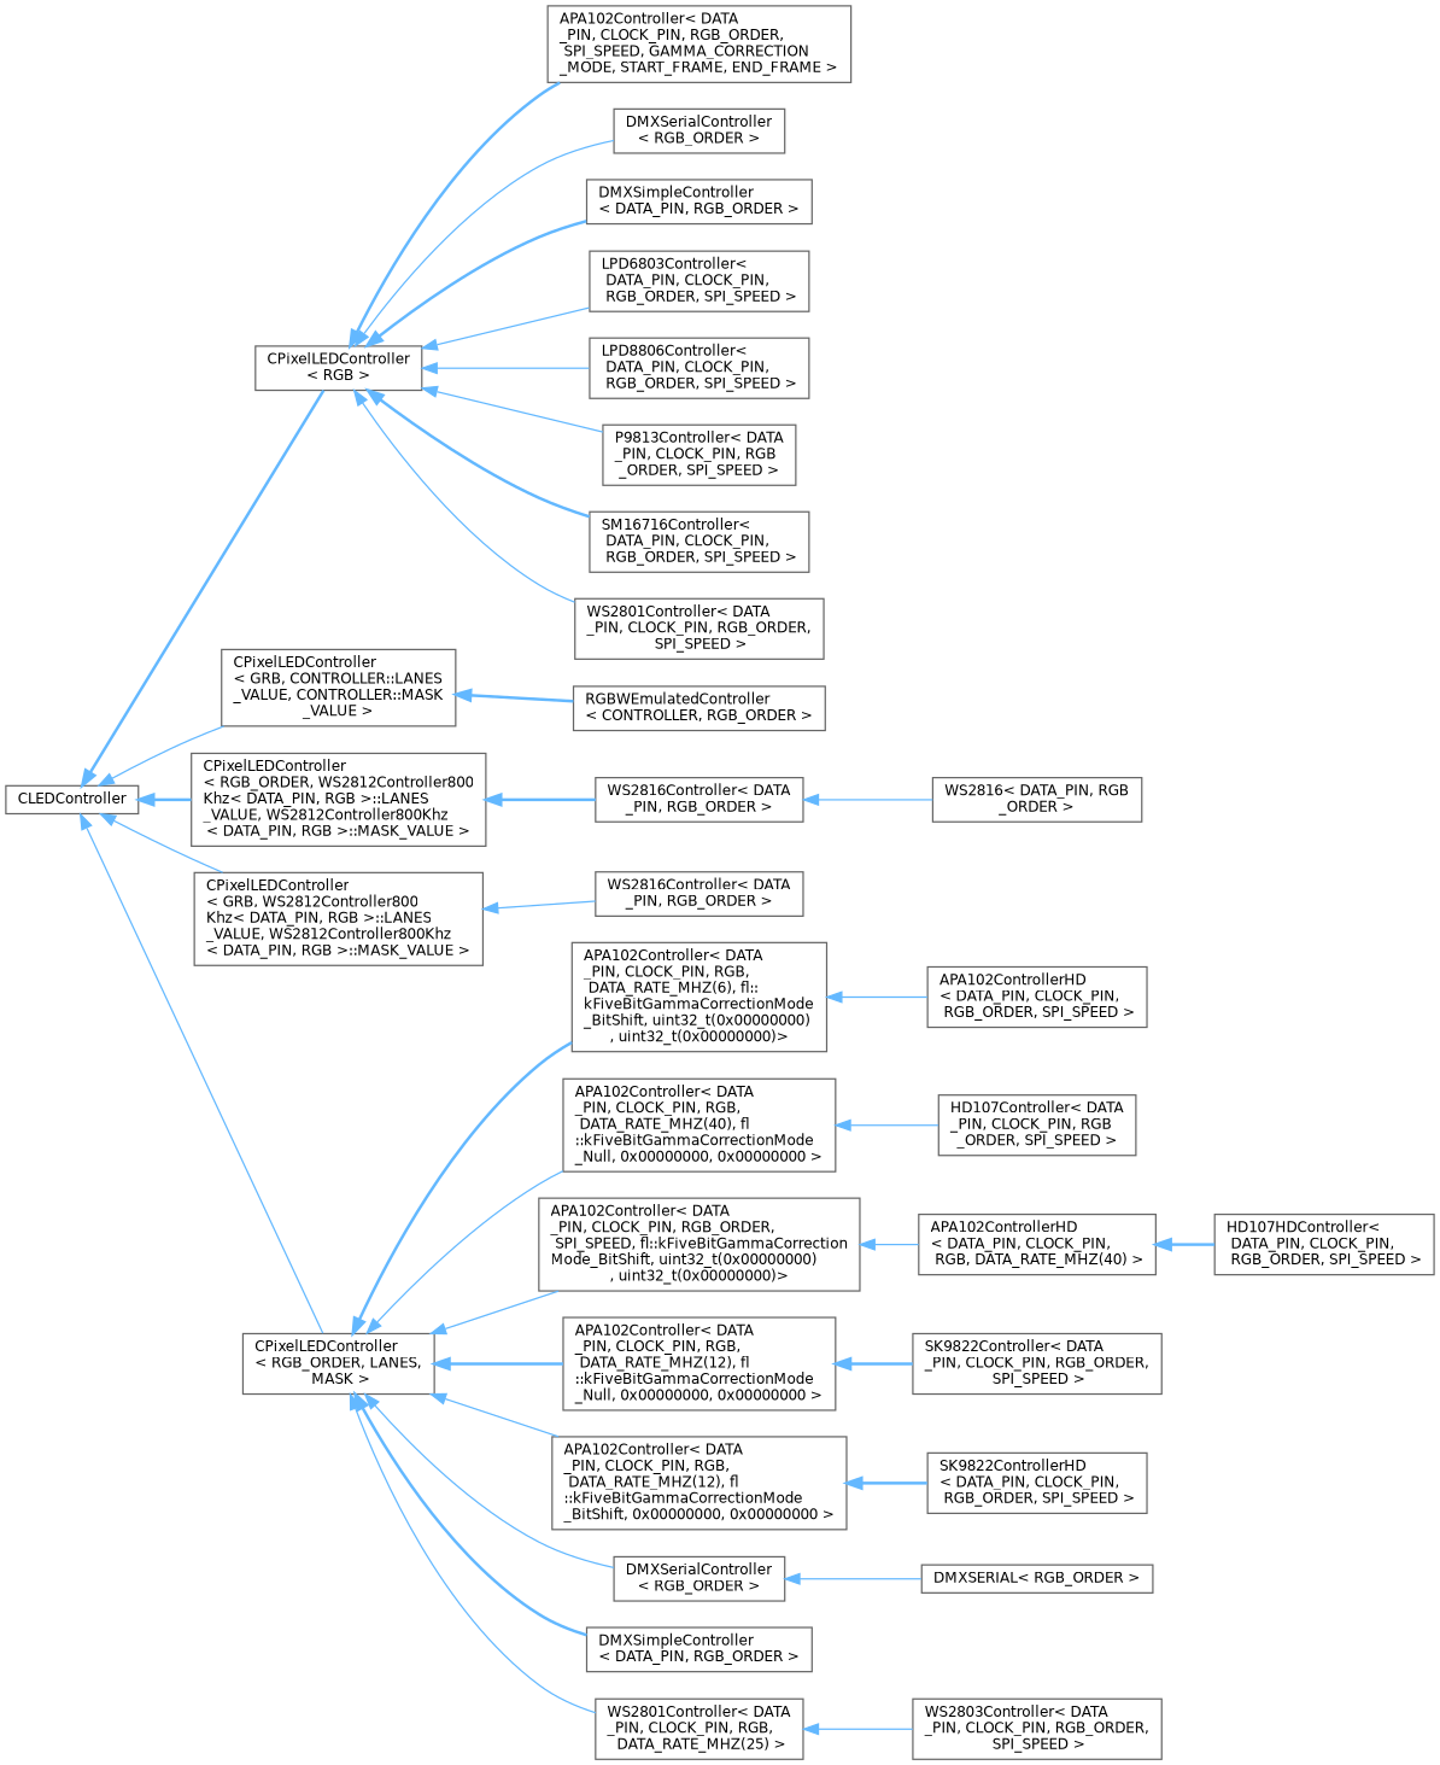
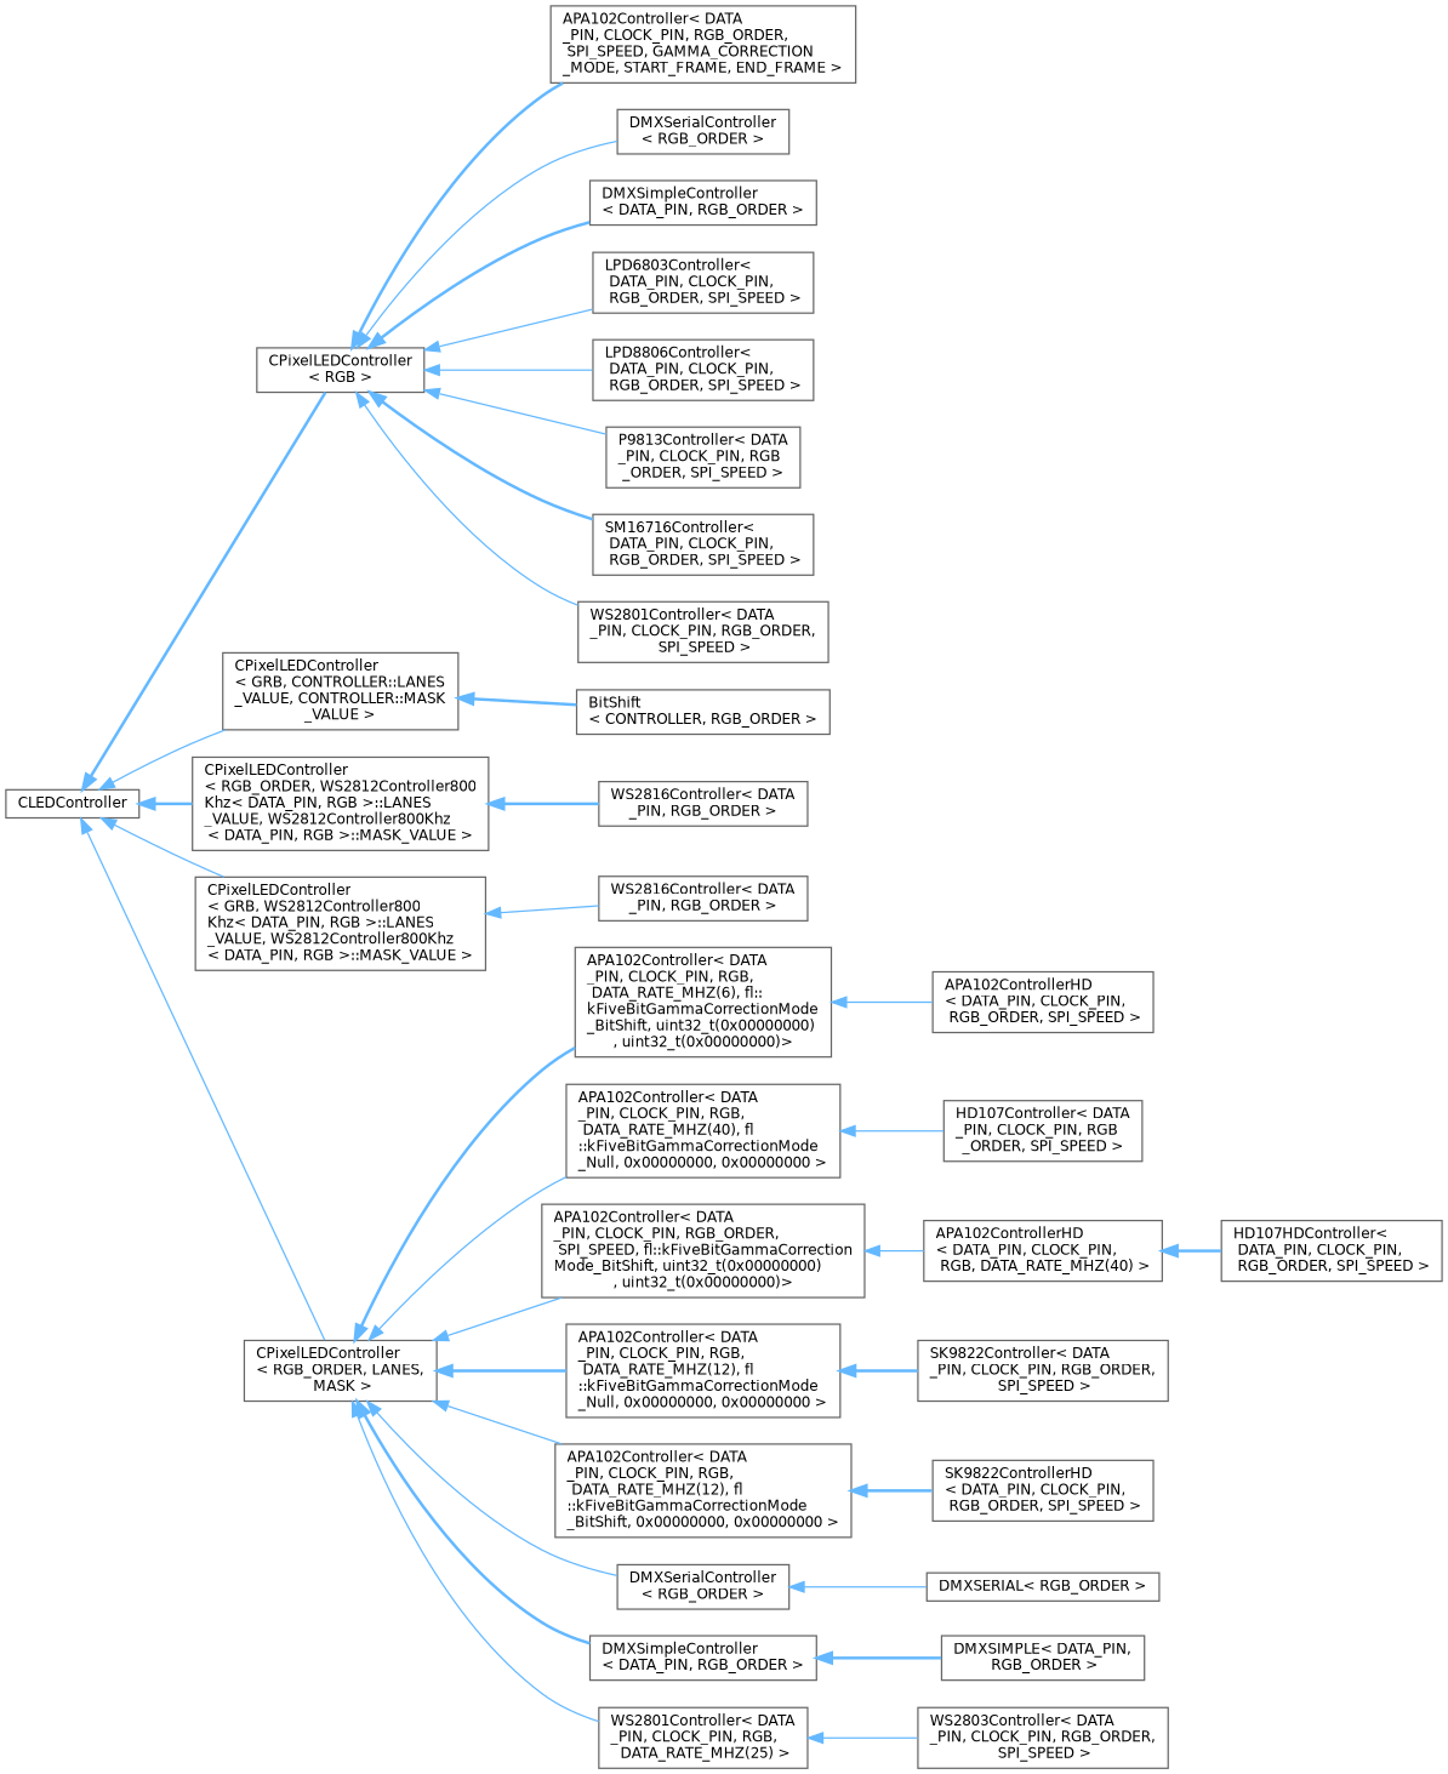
  digraph {
    rankdir=LR
    node [color=grey40 fillcolor=white fontname=Helvetica fontsize=10 shape=box style=filled]
    edge [color=steelblue1 dir=back fontname=Helvetica fontsize=10 labelfontname=Helvetica labelfontsize=10 style=solid]
    n1 [height=0.2 label=CLEDController width=0.4]
    n2 [height=0.2 label="CPixelLEDController\l\< RGB \>" width=0.4]
    n3 [height=0.2 label="CPixelLEDController\l\< GRB, CONTROLLER::LANES\l_VALUE, CONTROLLER::MASK\l_VALUE \>" width=0.4]
    n4 [height=0.2 label="CPixelLEDController\l\< RGB_ORDER, WS2812Controller800\lKhz\< DATA_PIN, RGB \>::LANES\l_VALUE, WS2812Controller800Khz\l\< DATA_PIN, RGB \>::MASK_VALUE \>" width=0.4]
    n5 [height=0.2 label="CPixelLEDController\l\< GRB, WS2812Controller800\lKhz\< DATA_PIN, RGB \>::LANES\l_VALUE, WS2812Controller800Khz\l\< DATA_PIN, RGB \>::MASK_VALUE \>" width=0.4]
    n6 [height=0.2 label="CPixelLEDController\l\< RGB_ORDER, LANES,\l MASK \>" width=0.4]
    n7 [height=0.2 label="APA102Controller\< DATA\l_PIN, CLOCK_PIN, RGB_ORDER,\l SPI_SPEED, GAMMA_CORRECTION\l_MODE, START_FRAME, END_FRAME \>" width=0.4]
    n8 [height=0.2 label="DMXSerialController\l\< RGB_ORDER \>" width=0.4]
    n9 [height=0.2 label="DMXSimpleController\l\< DATA_PIN, RGB_ORDER \>" width=0.4]
    n10 [height=0.2 label="LPD6803Controller\<\l DATA_PIN, CLOCK_PIN,\l RGB_ORDER, SPI_SPEED \>" width=0.4]
    n11 [height=0.2 label="LPD8806Controller\<\l DATA_PIN, CLOCK_PIN,\l RGB_ORDER, SPI_SPEED \>" width=0.4]
    n12 [height=0.2 label="P9813Controller\< DATA\l_PIN, CLOCK_PIN, RGB\l_ORDER, SPI_SPEED \>" width=0.4]
    n13 [height=0.2 label="SM16716Controller\<\l DATA_PIN, CLOCK_PIN,\l RGB_ORDER, SPI_SPEED \>" width=0.4]
    n14 [height=0.2 label="WS2801Controller\< DATA\l_PIN, CLOCK_PIN, RGB_ORDER,\l SPI_SPEED \>" width=0.4]
-   n15 [height=0.2 label="RGBWEmulatedController\l\< CONTROLLER, RGB_ORDER \>" width=0.4]
+   n15 [height=0.2 label="BitShift\l\< CONTROLLER, RGB_ORDER \>" width=0.4]
    n16 [height=0.2 label="WS2816Controller\< DATA\l_PIN, RGB_ORDER \>" width=0.4]
    n17 [height=0.2 label="WS2816Controller\< DATA\l_PIN, RGB_ORDER \>" width=0.4]
    n18 [height=0.2 label="APA102Controller\< DATA\l_PIN, CLOCK_PIN, RGB,\l DATA_RATE_MHZ(6), fl::\lkFiveBitGammaCorrectionMode\l_BitShift, uint32_t(0x00000000)\l, uint32_t(0x00000000)\>" width=0.4]
    n19 [height=0.2 label="APA102Controller\< DATA\l_PIN, CLOCK_PIN, RGB,\l DATA_RATE_MHZ(40), fl\l::kFiveBitGammaCorrectionMode\l_Null, 0x00000000, 0x00000000 \>" width=0.4]
    n20 [height=0.2 label="APA102Controller\< DATA\l_PIN, CLOCK_PIN, RGB_ORDER,\l SPI_SPEED, fl::kFiveBitGammaCorrection\lMode_BitShift, uint32_t(0x00000000)\l, uint32_t(0x00000000)\>" width=0.4]
    n21 [height=0.2 label="APA102Controller\< DATA\l_PIN, CLOCK_PIN, RGB,\l DATA_RATE_MHZ(12), fl\l::kFiveBitGammaCorrectionMode\l_Null, 0x00000000, 0x00000000 \>" width=0.4]
    n22 [height=0.2 label="APA102Controller\< DATA\l_PIN, CLOCK_PIN, RGB,\l DATA_RATE_MHZ(12), fl\l::kFiveBitGammaCorrectionMode\l_BitShift, 0x00000000, 0x00000000 \>" width=0.4]
    n23 [height=0.2 label="DMXSerialController\l\< RGB_ORDER \>" width=0.4]
    n24 [height=0.2 label="DMXSimpleController\l\< DATA_PIN, RGB_ORDER \>" width=0.4]
    n25 [height=0.2 label="WS2801Controller\< DATA\l_PIN, CLOCK_PIN, RGB,\l DATA_RATE_MHZ(25) \>" width=0.4]
-   n26 [height=0.2 label="WS2816\< DATA_PIN, RGB\l_ORDER \>" width=0.4]
    n27 [height=0.2 label="APA102ControllerHD\l\< DATA_PIN, CLOCK_PIN,\l RGB_ORDER, SPI_SPEED \>" width=0.4]
    n28 [height=0.2 label="HD107Controller\< DATA\l_PIN, CLOCK_PIN, RGB\l_ORDER, SPI_SPEED \>" width=0.4]
    n29 [height=0.2 label="APA102ControllerHD\l\< DATA_PIN, CLOCK_PIN,\l RGB, DATA_RATE_MHZ(40) \>" width=0.4]
    n30 [height=0.2 label="SK9822Controller\< DATA\l_PIN, CLOCK_PIN, RGB_ORDER,\l SPI_SPEED \>" width=0.4]
    n31 [height=0.2 label="SK9822ControllerHD\l\< DATA_PIN, CLOCK_PIN,\l RGB_ORDER, SPI_SPEED \>" width=0.4]
    n32 [height=0.2 label="DMXSERIAL\< RGB_ORDER \>" width=0.4]
+   n33 [height=0.2 label="DMXSIMPLE\< DATA_PIN,\l RGB_ORDER \>" width=0.4]
    n34 [height=0.2 label="WS2803Controller\< DATA\l_PIN, CLOCK_PIN, RGB_ORDER,\l SPI_SPEED \>" width=0.4]
    n35 [height=0.2 label="HD107HDController\<\l DATA_PIN, CLOCK_PIN,\l RGB_ORDER, SPI_SPEED \>" width=0.4]
    n1 -> n2 [style=bold]
    n1 -> n3
    n1 -> n4 [style=bold]
    n1 -> n5
    n1 -> n6
    n2 -> n7 [style=bold]
    n2 -> n8
    n2 -> n9 [style=bold]
    n2 -> n10
    n2 -> n11
    n2 -> n12
    n2 -> n13 [style=bold]
    n2 -> n14
    n3 -> n15 [style=bold]
    n4 -> n16 [style=bold]
    n5 -> n17
    n6 -> n18 [style=bold]
    n6 -> n19
    n6 -> n20
    n6 -> n21 [style=bold]
    n6 -> n22
    n6 -> n23
    n6 -> n24 [style=bold]
    n6 -> n25
-   n16 -> n26
    n18 -> n27
    n19 -> n28
    n20 -> n29
    n21 -> n30 [style=bold]
    n22 -> n31 [style=bold]
    n23 -> n32
+   n24 -> n33 [style=bold]
    n25 -> n34
    n29 -> n35 [style=bold]
  }
